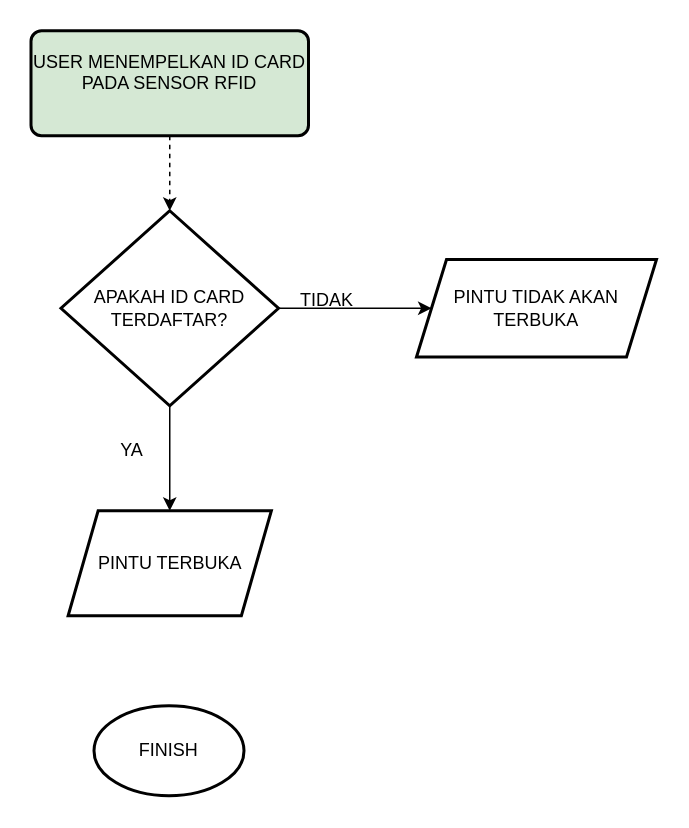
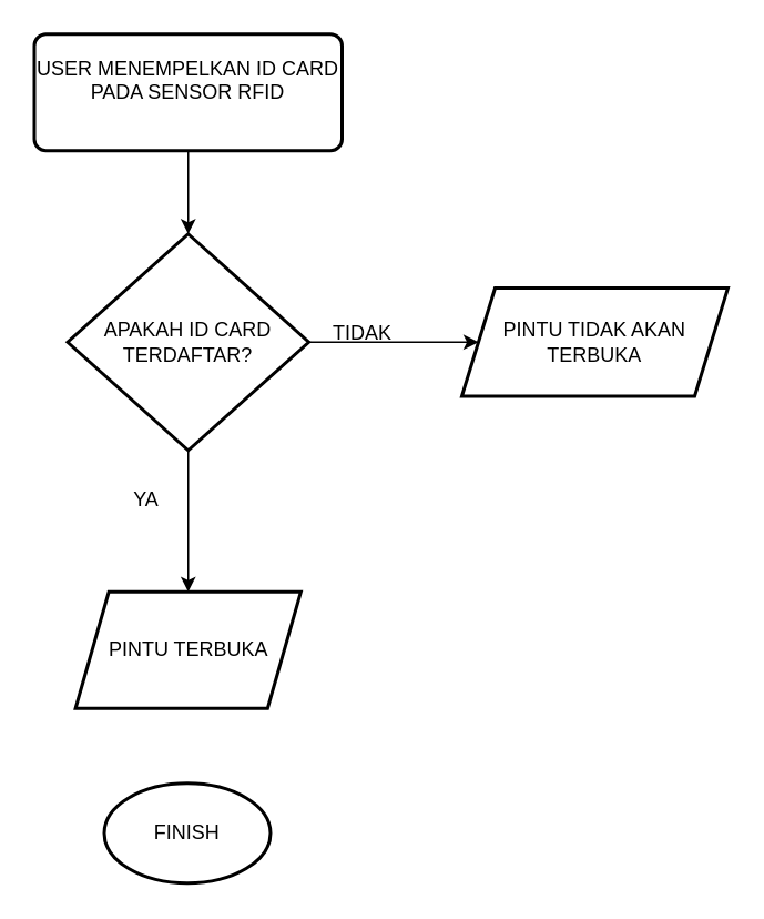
  <mxCell id="0" />
  <mxCell id="1" parent="0" />
- <mxCell id="2" style="edgeStyle=orthogonalEdgeStyle;rounded=0;orthogonalLoop=1;jettySize=auto;html=1;exitX=0.5;exitY=1;exitDx=0;exitDy=0;entryX=0.5;entryY=0;entryDx=0;entryDy=0;entryPerimeter=0;dashed=1;" edge="1" parent="1" source="3" target="6"><mxGeometry relative="1" as="geometry" /></mxCell>
- <mxCell id="3" value="&lt;div&gt;USER MENEMPELKAN ID CARD PADA SENSOR RFID&lt;/div&gt;&lt;div&gt;&lt;br&gt;&lt;/div&gt;" style="rounded=1;whiteSpace=wrap;html=1;absoluteArcSize=1;arcSize=14;strokeWidth=2;fillColor=#d5e8d4;" vertex="1" parent="1"><mxGeometry x="20" y="20" width="185" height="70" as="geometry" /></mxCell>
+ <mxCell id="2" style="edgeStyle=orthogonalEdgeStyle;rounded=0;orthogonalLoop=1;jettySize=auto;html=1;exitX=0.5;exitY=1;exitDx=0;exitDy=0;entryX=0.5;entryY=0;entryDx=0;entryDy=0;entryPerimeter=0;" edge="1" parent="1" source="3" target="6"><mxGeometry relative="1" as="geometry" /></mxCell>
+ <mxCell id="3" value="&lt;div&gt;USER MENEMPELKAN ID CARD PADA SENSOR RFID&lt;/div&gt;&lt;div&gt;&lt;br&gt;&lt;/div&gt;" style="rounded=1;whiteSpace=wrap;html=1;absoluteArcSize=1;arcSize=14;strokeWidth=2;" vertex="1" parent="1"><mxGeometry x="20" y="20" width="185" height="70" as="geometry" /></mxCell>
  <mxCell id="4" style="edgeStyle=orthogonalEdgeStyle;rounded=0;orthogonalLoop=1;jettySize=auto;html=1;exitX=1;exitY=0.5;exitDx=0;exitDy=0;exitPerimeter=0;entryX=0;entryY=0.5;entryDx=0;entryDy=0;" edge="1" parent="1" source="6" target="7"><mxGeometry relative="1" as="geometry" /></mxCell>
  <mxCell id="5" style="edgeStyle=orthogonalEdgeStyle;rounded=0;orthogonalLoop=1;jettySize=auto;html=1;exitX=0.5;exitY=1;exitDx=0;exitDy=0;exitPerimeter=0;entryX=0.5;entryY=0;entryDx=0;entryDy=0;" edge="1" parent="1" source="6" target="9"><mxGeometry relative="1" as="geometry" /></mxCell>
  <mxCell id="6" value="APAKAH ID CARD TERDAFTAR?" style="strokeWidth=2;html=1;shape=mxgraph.flowchart.decision;whiteSpace=wrap;" vertex="1" parent="1"><mxGeometry x="40" y="140" width="145" height="130" as="geometry" /></mxCell>
  <mxCell id="7" value="PINTU TIDAK AKAN TERBUKA" style="shape=parallelogram;perimeter=parallelogramPerimeter;whiteSpace=wrap;html=1;fixedSize=1;strokeWidth=2;" vertex="1" parent="1"><mxGeometry x="277" y="172.5" width="160" height="65" as="geometry" /></mxCell>
  <mxCell id="8" value="TIDAK" style="text;html=1;align=center;verticalAlign=middle;resizable=0;points=[];autosize=1;strokeColor=none;" vertex="1" parent="1"><mxGeometry x="192" y="190" width="50" height="20" as="geometry" /></mxCell>
- <mxCell id="9" value="PINTU TERBUKA" style="shape=parallelogram;perimeter=parallelogramPerimeter;whiteSpace=wrap;html=1;fixedSize=1;strokeWidth=2;" vertex="1" parent="1"><mxGeometry x="44.75" y="340" width="135.5" height="70" as="geometry" /></mxCell>
+ <mxCell id="9" value="PINTU TERBUKA" style="shape=parallelogram;perimeter=parallelogramPerimeter;whiteSpace=wrap;html=1;fixedSize=1;strokeWidth=2;" vertex="1" parent="1"><mxGeometry x="44.75" y="355" width="135.5" height="70" as="geometry" /></mxCell>
  <mxCell id="10" value="&lt;div&gt;YA&lt;/div&gt;" style="text;html=1;align=center;verticalAlign=middle;resizable=0;points=[];autosize=1;strokeColor=none;" vertex="1" parent="1"><mxGeometry x="72" y="290" width="30" height="20" as="geometry" /></mxCell>
  <mxCell id="11" value="FINISH" style="strokeWidth=2;html=1;shape=mxgraph.flowchart.start_1;whiteSpace=wrap;" vertex="1" parent="1"><mxGeometry x="62" y="470" width="100" height="60" as="geometry" /></mxCell>
